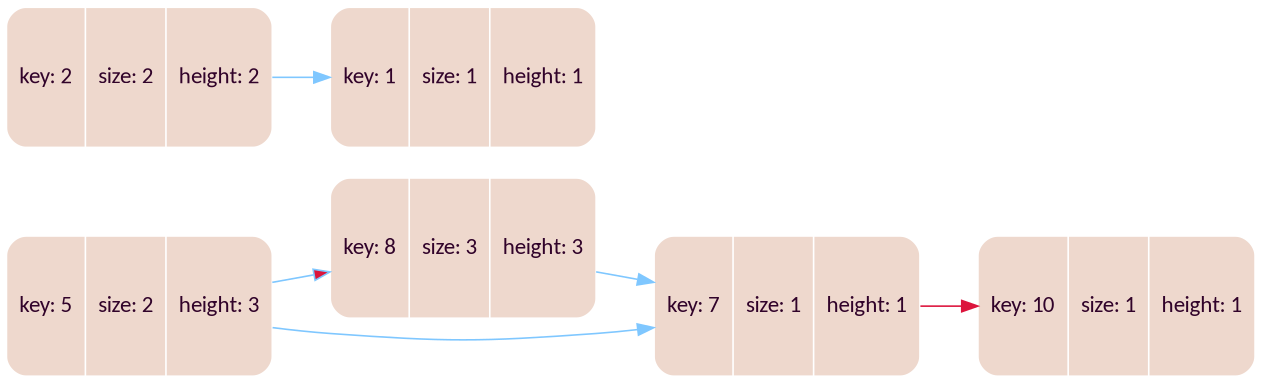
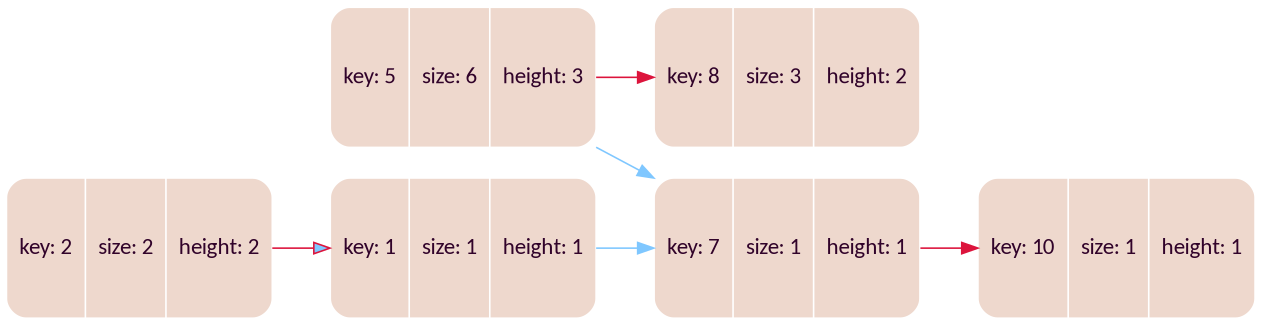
  digraph {
    rankdir=LR
    splines=true
    node [color=white fillcolor="#eed8cd" fontcolor=" #31032A" fontname=Calibri shape=Mrecord style=filled]
    edge [color="#7FC7FF" constraint=true fillcolor="#7FC7FF" fontname=Calibri]
-   n1 [height=1.21 label="{key: 5| size: 2| height: 3}" width=1.1]
-   n2 [height=1.21 label="{key: 8| size: 3| height: 3}" width=1.1]
+   n1 [height=1.21 label="{key: 5| size: 6| height: 3}" width=1.1]
+   n2 [height=1.21 label="{key: 8| size: 3| height: 2}" width=1.1]
    n3 [height=1.21 label="{key: 7| size: 1| height: 1}" width=1.1]
    n4 [height=1.21 label="{key: 2| size: 2| height: 2}" width=1.1]
    n5 [height=1.21 label="{key: 1| size: 1| height: 1}" width=1.1]
    n6 [height=1.21 label="{key: 10| size: 1| height: 1}" width=1.1]
-   n1 -> n2 [fillcolor="#DC143C"]
+   n1 -> n2 [color="#DC143C" fillcolor="#DC143C"]
    n1 -> n3
-   n2 -> n3
+   n5 -> n3
    n3 -> n6 [color="#DC143C" fillcolor="#DC143C"]
-   n4 -> n5
+   n4 -> n5 [color="#DC143C"]
  }
